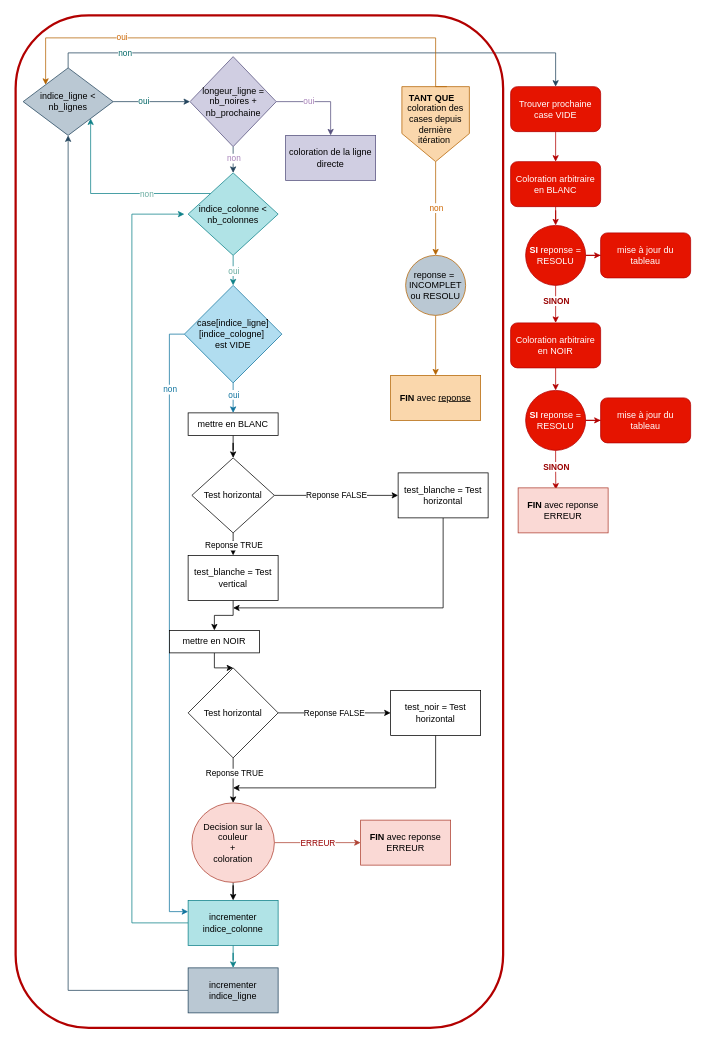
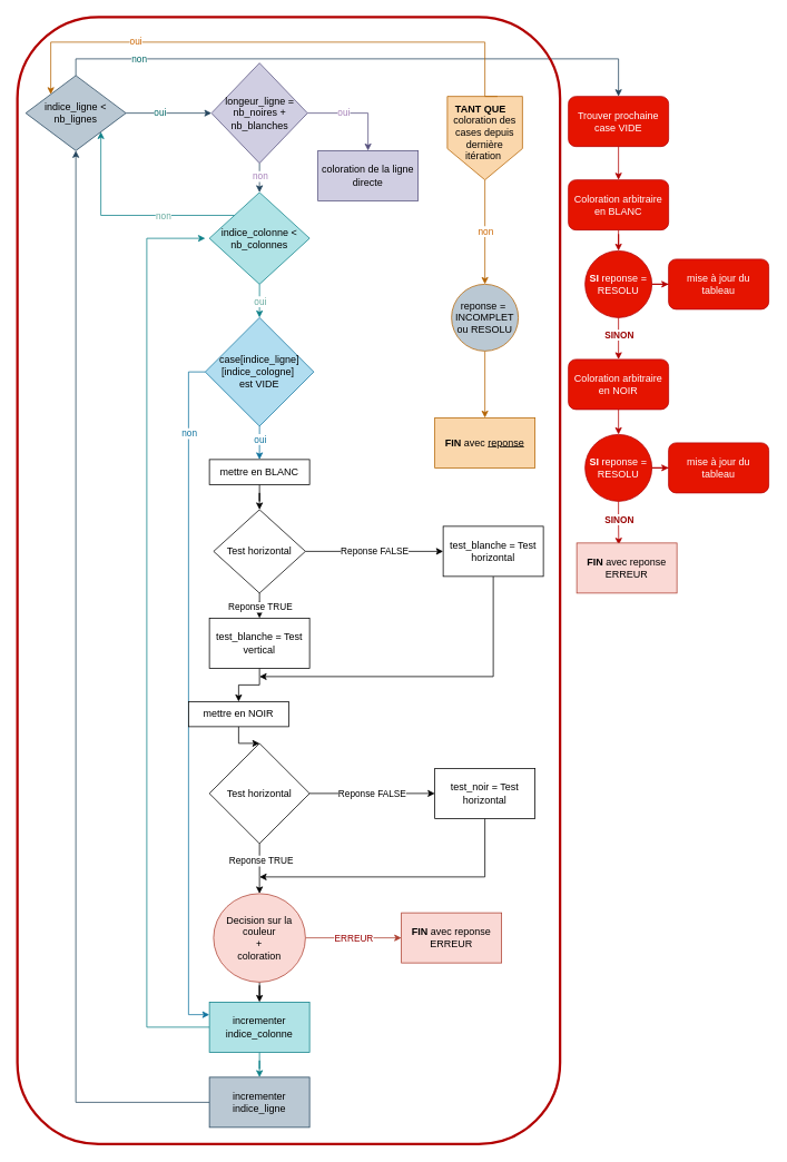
  <mxCell id="0" />
  <mxCell id="1" parent="0" />
  <mxCell id="2" value="" style="edgeStyle=orthogonalEdgeStyle;rounded=0;orthogonalLoop=1;jettySize=auto;html=1;fillColor=#bac8d3;strokeColor=#23445d;" parent="1" source="8" target="14" edge="1"><mxGeometry relative="1" as="geometry" /></mxCell>
  <mxCell id="3" value="non" style="edgeLabel;html=1;align=center;verticalAlign=middle;resizable=0;points=[];fontColor=#A680B8;" parent="2" vertex="1" connectable="0"><mxGeometry x="-0.075" relative="1" as="geometry"><mxPoint y="-4" as="offset" /></mxGeometry></mxCell>
  <mxCell id="4" value="" style="edgeStyle=orthogonalEdgeStyle;rounded=0;orthogonalLoop=1;jettySize=auto;html=1;startArrow=classic;startFill=1;endArrow=none;endFill=0;fillColor=#bac8d3;strokeColor=#23445d;" parent="1" source="8" target="17" edge="1"><mxGeometry relative="1" as="geometry" /></mxCell>
  <mxCell id="5" value="oui" style="edgeLabel;html=1;align=center;verticalAlign=middle;resizable=0;points=[];fontColor=#006666;" parent="4" vertex="1" connectable="0"><mxGeometry x="0.2" y="-1" relative="1" as="geometry"><mxPoint as="offset" /></mxGeometry></mxCell>
  <mxCell id="6" style="edgeStyle=orthogonalEdgeStyle;rounded=0;orthogonalLoop=1;jettySize=auto;html=1;exitX=1;exitY=0.5;exitDx=0;exitDy=0;entryX=0.5;entryY=0;entryDx=0;entryDy=0;fillColor=#d0cee2;strokeColor=#56517e;" parent="1" source="8" target="9" edge="1"><mxGeometry relative="1" as="geometry" /></mxCell>
  <mxCell id="7" value="&lt;font&gt;oui&lt;/font&gt;" style="edgeLabel;html=1;align=center;verticalAlign=middle;resizable=0;points=[];fontColor=#A680B8;" parent="6" vertex="1" connectable="0"><mxGeometry x="-0.271" y="1" relative="1" as="geometry"><mxPoint as="offset" /></mxGeometry></mxCell>
- <mxCell id="8" value="longeur_ligne = nb_noires + nb_prochaine" style="rhombus;whiteSpace=wrap;html=1;fillColor=#d0cee2;strokeColor=#56517e;" parent="1" vertex="1"><mxGeometry x="252.5" y="75" width="115" height="120" as="geometry" /></mxCell>
+ <mxCell id="8" value="longeur_ligne = nb_noires + nb_blanches" style="rhombus;whiteSpace=wrap;html=1;fillColor=#d0cee2;strokeColor=#56517e;" parent="1" vertex="1"><mxGeometry x="252.5" y="75" width="115" height="120" as="geometry" /></mxCell>
  <mxCell id="9" value="coloration de la ligne directe" style="whiteSpace=wrap;html=1;fillColor=#d0cee2;strokeColor=#56517e;" parent="1" vertex="1"><mxGeometry x="380" y="180" width="120" height="60" as="geometry" /></mxCell>
  <mxCell id="10" value="" style="edgeStyle=orthogonalEdgeStyle;rounded=0;orthogonalLoop=1;jettySize=auto;html=1;fillColor=#b0e3e6;strokeColor=#0e8088;" parent="1" source="14" target="22" edge="1"><mxGeometry relative="1" as="geometry" /></mxCell>
  <mxCell id="11" value="oui" style="edgeLabel;html=1;align=center;verticalAlign=middle;resizable=0;points=[];fontColor=#67AB9F;" parent="10" vertex="1" connectable="0"><mxGeometry x="-0.025" relative="1" as="geometry"><mxPoint as="offset" /></mxGeometry></mxCell>
  <mxCell id="12" style="edgeStyle=orthogonalEdgeStyle;rounded=0;orthogonalLoop=1;jettySize=auto;html=1;exitX=0;exitY=0;exitDx=0;exitDy=0;entryX=1;entryY=1;entryDx=0;entryDy=0;fillColor=#b0e3e6;strokeColor=#0e8088;" parent="1" source="14" target="17" edge="1"><mxGeometry relative="1" as="geometry" /></mxCell>
  <mxCell id="13" value="non" style="edgeLabel;html=1;align=center;verticalAlign=middle;resizable=0;points=[];fontColor=#67AB9F;" parent="12" vertex="1" connectable="0"><mxGeometry x="-0.342" y="1" relative="1" as="geometry"><mxPoint as="offset" /></mxGeometry></mxCell>
  <mxCell id="14" value="indice_colonne &amp;lt; nb_colonnes" style="rhombus;whiteSpace=wrap;html=1;fillColor=#b0e3e6;strokeColor=#0e8088;" parent="1" vertex="1"><mxGeometry x="250" y="230" width="120" height="110" as="geometry" /></mxCell>
  <mxCell id="15" style="edgeStyle=orthogonalEdgeStyle;rounded=0;orthogonalLoop=1;jettySize=auto;html=1;exitX=0.5;exitY=0;exitDx=0;exitDy=0;entryX=0.5;entryY=0;entryDx=0;entryDy=0;fillColor=#bac8d3;strokeColor=#23445d;" parent="1" source="17" target="61" edge="1"><mxGeometry relative="1" as="geometry" /></mxCell>
  <mxCell id="16" value="non" style="edgeLabel;html=1;align=center;verticalAlign=middle;resizable=0;points=[];fontColor=#006666;" parent="15" vertex="1" connectable="0"><mxGeometry x="-0.733" relative="1" as="geometry"><mxPoint as="offset" /></mxGeometry></mxCell>
  <mxCell id="17" value="indice_ligne &amp;lt; nb_lignes" style="rhombus;whiteSpace=wrap;html=1;fillColor=#bac8d3;strokeColor=#23445d;" parent="1" vertex="1"><mxGeometry x="30" y="90" width="120" height="90" as="geometry" /></mxCell>
  <mxCell id="18" value="" style="edgeStyle=orthogonalEdgeStyle;rounded=0;orthogonalLoop=1;jettySize=auto;html=1;fillColor=#b1ddf0;strokeColor=#10739e;" parent="1" source="22" target="24" edge="1"><mxGeometry relative="1" as="geometry" /></mxCell>
  <mxCell id="19" value="oui" style="edgeLabel;html=1;align=center;verticalAlign=middle;resizable=0;points=[];fontColor=#0f739e;" parent="18" vertex="1" connectable="0"><mxGeometry x="-0.229" y="2" relative="1" as="geometry"><mxPoint x="-2" as="offset" /></mxGeometry></mxCell>
  <mxCell id="20" style="edgeStyle=orthogonalEdgeStyle;rounded=0;orthogonalLoop=1;jettySize=auto;html=1;exitX=0;exitY=0.5;exitDx=0;exitDy=0;entryX=0;entryY=0.25;entryDx=0;entryDy=0;fillColor=#b1ddf0;strokeColor=#10739e;" parent="1" source="22" target="48" edge="1"><mxGeometry relative="1" as="geometry" /></mxCell>
  <mxCell id="21" value="non" style="edgeLabel;html=1;align=center;verticalAlign=middle;resizable=0;points=[];fontColor=#0f739e;" parent="20" vertex="1" connectable="0"><mxGeometry x="-0.772" relative="1" as="geometry"><mxPoint as="offset" /></mxGeometry></mxCell>
  <mxCell id="22" value="case[indice_ligne][indice_cologne]&amp;nbsp;&lt;div&gt;est VIDE&lt;/div&gt;" style="rhombus;whiteSpace=wrap;html=1;fillColor=#b1ddf0;strokeColor=#10739e;" parent="1" vertex="1"><mxGeometry x="245" y="380" width="130" height="130" as="geometry" /></mxCell>
  <mxCell id="23" value="" style="edgeStyle=orthogonalEdgeStyle;rounded=0;orthogonalLoop=1;jettySize=auto;html=1;" parent="1" source="24" target="28" edge="1"><mxGeometry relative="1" as="geometry" /></mxCell>
  <mxCell id="24" value="mettre en BLANC" style="whiteSpace=wrap;html=1;" parent="1" vertex="1"><mxGeometry x="250" y="550" width="120" height="30" as="geometry" /></mxCell>
  <mxCell id="25" value="" style="edgeStyle=orthogonalEdgeStyle;rounded=0;orthogonalLoop=1;jettySize=auto;html=1;" parent="1" source="28" target="30" edge="1"><mxGeometry relative="1" as="geometry" /></mxCell>
  <mxCell id="26" value="Reponse TRUE" style="edgeLabel;html=1;align=center;verticalAlign=middle;resizable=0;points=[];" parent="25" vertex="1" connectable="0"><mxGeometry x="-0.371" y="3" relative="1" as="geometry"><mxPoint x="-3" as="offset" /></mxGeometry></mxCell>
  <mxCell id="27" value="Reponse FALSE" style="edgeStyle=orthogonalEdgeStyle;rounded=0;orthogonalLoop=1;jettySize=auto;html=1;" parent="1" source="28" target="34" edge="1"><mxGeometry relative="1" as="geometry" /></mxCell>
  <mxCell id="28" value="Test horizontal" style="rhombus;whiteSpace=wrap;html=1;" parent="1" vertex="1"><mxGeometry x="255" y="610" width="110" height="100" as="geometry" /></mxCell>
  <mxCell id="29" value="" style="edgeStyle=orthogonalEdgeStyle;rounded=0;orthogonalLoop=1;jettySize=auto;html=1;" parent="1" source="30" target="32" edge="1"><mxGeometry relative="1" as="geometry" /></mxCell>
  <mxCell id="30" value="test_blanche = Test vertical" style="whiteSpace=wrap;html=1;" parent="1" vertex="1"><mxGeometry x="250" y="740" width="120" height="60" as="geometry" /></mxCell>
  <mxCell id="31" value="" style="edgeStyle=orthogonalEdgeStyle;rounded=0;orthogonalLoop=1;jettySize=auto;html=1;" parent="1" source="32" target="38" edge="1"><mxGeometry relative="1" as="geometry" /></mxCell>
  <mxCell id="32" value="mettre en NOIR" style="whiteSpace=wrap;html=1;" parent="1" vertex="1"><mxGeometry x="225" y="840" width="120" height="30" as="geometry" /></mxCell>
  <mxCell id="33" style="edgeStyle=orthogonalEdgeStyle;rounded=0;orthogonalLoop=1;jettySize=auto;html=1;" parent="1" source="34" edge="1"><mxGeometry relative="1" as="geometry"><mxPoint x="310" y="810" as="targetPoint" /><Array as="points"><mxPoint x="590" y="810" /><mxPoint x="310" y="810" /></Array></mxGeometry></mxCell>
  <mxCell id="34" value="test_blanche = Test horizontal" style="whiteSpace=wrap;html=1;" parent="1" vertex="1"><mxGeometry x="530" y="630" width="120" height="60" as="geometry" /></mxCell>
  <mxCell id="35" value="Reponse FALSE" style="edgeStyle=orthogonalEdgeStyle;rounded=0;orthogonalLoop=1;jettySize=auto;html=1;" parent="1" source="38" target="40" edge="1"><mxGeometry relative="1" as="geometry" /></mxCell>
  <mxCell id="36" value="" style="edgeStyle=orthogonalEdgeStyle;rounded=0;orthogonalLoop=1;jettySize=auto;html=1;" parent="1" source="38" target="44" edge="1"><mxGeometry relative="1" as="geometry" /></mxCell>
  <mxCell id="37" value="Reponse TRUE" style="edgeLabel;html=1;align=center;verticalAlign=middle;resizable=0;points=[];" parent="36" vertex="1" connectable="0"><mxGeometry x="-0.342" y="1" relative="1" as="geometry"><mxPoint as="offset" /></mxGeometry></mxCell>
  <mxCell id="38" value="Test horizontal" style="rhombus;whiteSpace=wrap;html=1;" parent="1" vertex="1"><mxGeometry x="250" y="890" width="120" height="120" as="geometry" /></mxCell>
  <mxCell id="39" style="edgeStyle=orthogonalEdgeStyle;rounded=0;orthogonalLoop=1;jettySize=auto;html=1;" parent="1" source="40" edge="1"><mxGeometry relative="1" as="geometry"><mxPoint x="310" y="1050" as="targetPoint" /><Array as="points"><mxPoint x="580" y="1050" /><mxPoint x="310" y="1050" /></Array></mxGeometry></mxCell>
  <mxCell id="40" value="test_noir = Test horizontal" style="whiteSpace=wrap;html=1;" parent="1" vertex="1"><mxGeometry x="520" y="920" width="120" height="60" as="geometry" /></mxCell>
  <mxCell id="41" value="" style="edgeStyle=orthogonalEdgeStyle;rounded=0;orthogonalLoop=1;jettySize=auto;html=1;fillColor=#fad9d5;strokeColor=#ae4132;" parent="1" source="44" target="45" edge="1"><mxGeometry relative="1" as="geometry" /></mxCell>
  <mxCell id="42" value="ERREUR" style="edgeLabel;html=1;align=center;verticalAlign=middle;resizable=0;points=[];fontColor=#990000;" parent="41" vertex="1" connectable="0"><mxGeometry x="-0.013" relative="1" as="geometry"><mxPoint as="offset" /></mxGeometry></mxCell>
  <mxCell id="43" value="" style="edgeStyle=orthogonalEdgeStyle;rounded=0;orthogonalLoop=1;jettySize=auto;html=1;" parent="1" source="44" target="48" edge="1"><mxGeometry relative="1" as="geometry" /></mxCell>
  <mxCell id="44" value="Decision sur la couleur&lt;br&gt;+&lt;br&gt;coloration" style="ellipse;whiteSpace=wrap;html=1;fillColor=#fad9d5;strokeColor=#ae4132;" parent="1" vertex="1"><mxGeometry x="255" y="1070" width="110" height="106" as="geometry" /></mxCell>
  <mxCell id="45" value="&lt;b&gt;FIN&lt;/b&gt; avec reponse ERREUR" style="whiteSpace=wrap;html=1;fillColor=#fad9d5;strokeColor=#ae4132;" parent="1" vertex="1"><mxGeometry x="480" y="1093" width="120" height="60" as="geometry" /></mxCell>
  <mxCell id="46" style="edgeStyle=orthogonalEdgeStyle;rounded=0;orthogonalLoop=1;jettySize=auto;html=1;entryX=0;entryY=0.5;entryDx=0;entryDy=0;fillColor=#b0e3e6;strokeColor=#0e8088;exitX=0;exitY=0.5;exitDx=0;exitDy=0;" parent="1" source="48" edge="1"><mxGeometry relative="1" as="geometry"><Array as="points"><mxPoint x="175" y="1230" /><mxPoint x="175" y="285" /></Array><mxPoint x="245" y="1230" as="sourcePoint" /><mxPoint x="245" y="285" as="targetPoint" /></mxGeometry></mxCell>
  <mxCell id="47" value="" style="edgeStyle=orthogonalEdgeStyle;rounded=0;orthogonalLoop=1;jettySize=auto;html=1;fillColor=#b0e3e6;strokeColor=#0e8088;" parent="1" source="48" target="50" edge="1"><mxGeometry relative="1" as="geometry" /></mxCell>
  <mxCell id="48" value="incrementer indice_colonne" style="whiteSpace=wrap;html=1;fillColor=#b0e3e6;strokeColor=#0e8088;" parent="1" vertex="1"><mxGeometry x="250" y="1200" width="120" height="60" as="geometry" /></mxCell>
  <mxCell id="49" style="edgeStyle=orthogonalEdgeStyle;rounded=0;orthogonalLoop=1;jettySize=auto;html=1;entryX=0.5;entryY=1;entryDx=0;entryDy=0;fillColor=#bac8d3;strokeColor=#23445d;" parent="1" source="50" target="17" edge="1"><mxGeometry relative="1" as="geometry" /></mxCell>
  <mxCell id="50" value="incrementer indice_ligne" style="whiteSpace=wrap;html=1;fillColor=#bac8d3;strokeColor=#23445d;" parent="1" vertex="1"><mxGeometry x="250" y="1290" width="120" height="60" as="geometry" /></mxCell>
  <mxCell id="51" value="" style="edgeStyle=orthogonalEdgeStyle;rounded=0;orthogonalLoop=1;jettySize=auto;html=1;fillColor=#fad7ac;strokeColor=#b46504;" parent="1" source="52" target="53" edge="1"><mxGeometry relative="1" as="geometry" /></mxCell>
  <mxCell id="52" value="reponse =&amp;nbsp; INCOMPLET ou RESOLU" style="ellipse;whiteSpace=wrap;html=1;fillColor=#bac8d3;strokeColor=#b46504;" parent="1" vertex="1"><mxGeometry x="540" y="340" width="80" height="80" as="geometry" /></mxCell>
  <mxCell id="53" value="&lt;b&gt;FIN&lt;/b&gt; avec &lt;u&gt;reponse&lt;/u&gt;" style="whiteSpace=wrap;html=1;fillColor=#fad7ac;strokeColor=#b46504;" parent="1" vertex="1"><mxGeometry x="520" y="500" width="120" height="60" as="geometry" /></mxCell>
  <mxCell id="54" style="edgeStyle=orthogonalEdgeStyle;rounded=0;orthogonalLoop=1;jettySize=auto;html=1;exitX=0.5;exitY=1;exitDx=0;exitDy=0;fillColor=#fad7ac;strokeColor=#b46504;" parent="1" source="56" target="52" edge="1"><mxGeometry relative="1" as="geometry" /></mxCell>
  <mxCell id="55" value="non" style="edgeLabel;html=1;align=center;verticalAlign=middle;resizable=0;points=[];fontColor=#CC6600;" parent="54" vertex="1" connectable="0"><mxGeometry x="-0.022" relative="1" as="geometry"><mxPoint as="offset" /></mxGeometry></mxCell>
  <mxCell id="56" value="coloration des cases depuis dernière itération&amp;nbsp;" style="shape=offPageConnector;whiteSpace=wrap;html=1;fillColor=#fad7ac;strokeColor=#b46504;" parent="1" vertex="1"><mxGeometry x="535" y="115" width="90" height="100" as="geometry" /></mxCell>
  <mxCell id="57" style="edgeStyle=orthogonalEdgeStyle;rounded=0;orthogonalLoop=1;jettySize=auto;html=1;exitX=0.75;exitY=0;exitDx=0;exitDy=0;entryX=0;entryY=0;entryDx=0;entryDy=0;fillColor=#fad7ac;strokeColor=#b46504;" parent="1" source="59" target="17" edge="1"><mxGeometry relative="1" as="geometry"><Array as="points"><mxPoint x="580" y="115" /><mxPoint x="580" y="50" /><mxPoint x="60" y="50" /></Array></mxGeometry></mxCell>
  <mxCell id="58" value="oui" style="edgeLabel;html=1;align=center;verticalAlign=middle;resizable=0;points=[];fontColor=#CC6600;" parent="57" vertex="1" connectable="0"><mxGeometry x="0.506" y="-2" relative="1" as="geometry"><mxPoint as="offset" /></mxGeometry></mxCell>
  <mxCell id="59" value="&lt;b&gt;TANT QUE&lt;/b&gt;" style="text;html=1;align=center;verticalAlign=middle;whiteSpace=wrap;rounded=0;" parent="1" vertex="1"><mxGeometry x="535" y="115" width="80" height="30" as="geometry" /></mxCell>
  <mxCell id="60" value="" style="edgeStyle=orthogonalEdgeStyle;rounded=0;orthogonalLoop=1;jettySize=auto;html=1;fillColor=#e51400;strokeColor=#B20000;" parent="1" source="61" target="63" edge="1"><mxGeometry relative="1" as="geometry" /></mxCell>
  <mxCell id="61" value="Trouver prochaine case VIDE" style="rounded=1;whiteSpace=wrap;html=1;fillColor=#e51400;fontColor=#ffffff;strokeColor=#B20000;" parent="1" vertex="1"><mxGeometry x="680" y="115" width="120" height="60" as="geometry" /></mxCell>
  <mxCell id="62" value="" style="edgeStyle=orthogonalEdgeStyle;rounded=0;orthogonalLoop=1;jettySize=auto;html=1;fillColor=#e51400;strokeColor=#B20000;" parent="1" source="63" target="68" edge="1"><mxGeometry relative="1" as="geometry" /></mxCell>
  <mxCell id="63" value="Coloration arbitraire en BLANC" style="whiteSpace=wrap;html=1;fillColor=#e51400;strokeColor=#B20000;fontColor=#ffffff;rounded=1;" parent="1" vertex="1"><mxGeometry x="680" y="215" width="120" height="60" as="geometry" /></mxCell>
  <mxCell id="64" value="" style="rounded=1;whiteSpace=wrap;html=1;fillColor=none;fillStyle=auto;fontColor=#ffffff;strokeColor=#B20000;strokeWidth=3;" parent="1" vertex="1"><mxGeometry x="20" y="20" width="650" height="1350" as="geometry" /></mxCell>
  <mxCell id="65" value="" style="edgeStyle=orthogonalEdgeStyle;rounded=0;orthogonalLoop=1;jettySize=auto;html=1;fillColor=#e51400;strokeColor=#B20000;" parent="1" source="68" target="69" edge="1"><mxGeometry relative="1" as="geometry" /></mxCell>
  <mxCell id="66" style="edgeStyle=orthogonalEdgeStyle;rounded=0;orthogonalLoop=1;jettySize=auto;html=1;fillColor=#e51400;strokeColor=#B20000;entryX=0.5;entryY=0;entryDx=0;entryDy=0;" parent="1" source="68" target="71" edge="1"><mxGeometry relative="1" as="geometry"><mxPoint x="740" y="420" as="targetPoint" /></mxGeometry></mxCell>
  <mxCell id="67" value="&lt;b&gt;&lt;font&gt;SINON&lt;/font&gt;&lt;/b&gt;" style="edgeLabel;html=1;align=center;verticalAlign=middle;resizable=0;points=[];fontColor=#990000;" parent="66" vertex="1" connectable="0"><mxGeometry x="-0.211" relative="1" as="geometry"><mxPoint as="offset" /></mxGeometry></mxCell>
  <mxCell id="68" value="&lt;b&gt;SI&lt;/b&gt; reponse = RESOLU" style="ellipse;whiteSpace=wrap;html=1;fillColor=#e51400;strokeColor=#B20000;fontColor=#ffffff;rounded=1;" parent="1" vertex="1"><mxGeometry x="700" y="300" width="80" height="80" as="geometry" /></mxCell>
  <mxCell id="69" value="mise à jour du tableau" style="whiteSpace=wrap;html=1;fillColor=#e51400;strokeColor=#B20000;fontColor=#ffffff;rounded=1;" parent="1" vertex="1"><mxGeometry x="800" y="310" width="120" height="60" as="geometry" /></mxCell>
  <mxCell id="70" style="edgeStyle=orthogonalEdgeStyle;rounded=0;orthogonalLoop=1;jettySize=auto;html=1;exitX=0.5;exitY=1;exitDx=0;exitDy=0;entryX=0.5;entryY=0;entryDx=0;entryDy=0;fillColor=#e51400;strokeColor=#B20000;" parent="1" source="71" target="75" edge="1"><mxGeometry relative="1" as="geometry" /></mxCell>
  <mxCell id="71" value="Coloration arbitraire en NOIR" style="whiteSpace=wrap;html=1;fillColor=#e51400;strokeColor=#B20000;fontColor=#ffffff;rounded=1;" parent="1" vertex="1"><mxGeometry x="680" y="430" width="120" height="60" as="geometry" /></mxCell>
  <mxCell id="72" value="" style="edgeStyle=orthogonalEdgeStyle;rounded=0;orthogonalLoop=1;jettySize=auto;html=1;fillColor=#e51400;strokeColor=#B20000;" parent="1" source="75" target="76" edge="1"><mxGeometry relative="1" as="geometry" /></mxCell>
  <mxCell id="73" style="edgeStyle=orthogonalEdgeStyle;rounded=0;orthogonalLoop=1;jettySize=auto;html=1;fillColor=#e51400;strokeColor=#B20000;entryX=0.419;entryY=0.037;entryDx=0;entryDy=0;entryPerimeter=0;" parent="1" source="75" target="77" edge="1"><mxGeometry relative="1" as="geometry"><mxPoint x="740" y="650" as="targetPoint" /></mxGeometry></mxCell>
  <mxCell id="74" value="&lt;b&gt;&lt;font&gt;SINON&lt;/font&gt;&lt;/b&gt;" style="edgeLabel;html=1;align=center;verticalAlign=middle;resizable=0;points=[];fontColor=#990000;" parent="73" vertex="1" connectable="0"><mxGeometry x="-0.211" relative="1" as="geometry"><mxPoint as="offset" /></mxGeometry></mxCell>
  <mxCell id="75" value="&lt;b&gt;SI&lt;/b&gt; reponse = RESOLU" style="ellipse;whiteSpace=wrap;html=1;fillColor=#e51400;strokeColor=#B20000;fontColor=#ffffff;rounded=1;" parent="1" vertex="1"><mxGeometry x="700" y="520" width="80" height="80" as="geometry" /></mxCell>
  <mxCell id="76" value="mise à jour du tableau" style="whiteSpace=wrap;html=1;fillColor=#e51400;strokeColor=#B20000;fontColor=#ffffff;rounded=1;" parent="1" vertex="1"><mxGeometry x="800" y="530" width="120" height="60" as="geometry" /></mxCell>
  <mxCell id="77" value="&lt;b&gt;FIN&lt;/b&gt; avec reponse ERREUR" style="whiteSpace=wrap;html=1;fillColor=#fad9d5;strokeColor=#ae4132;" parent="1" vertex="1"><mxGeometry x="690" y="650" width="120" height="60" as="geometry" /></mxCell>
